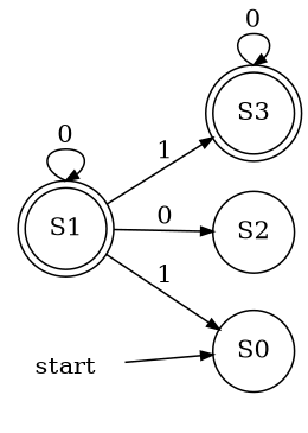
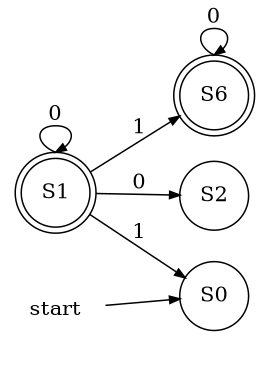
  digraph {
    rankdir=LR
    node [shape=circle]
    edge [arrowsize=0.7]
    S1 [shape=doublecircle]
-   S3 [shape=doublecircle]
+   S3 [shape=doublecircle label=S6]
    S2
    S0
    start [color=white]
    S1 -> S1 [headport=n label=0 tailport=n]
    S1 -> S3 [label=1]
    S1 -> S2 [label=0]
    S1 -> S0 [label=1]
    S3 -> S3 [headport=n label=0 tailport=n]
    start -> S0
  }
